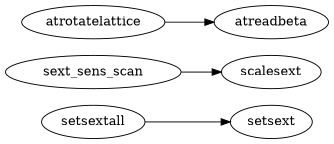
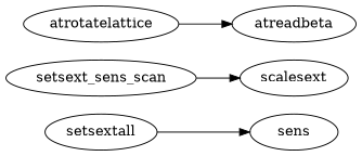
  digraph {
    rankdir=LR
    setsextall
-   setsext
-   sext_sens_scan
+   setsext [label=sens]
+   sext_sens_scan [label=setsext_sens_scan]
    scalesext
    atrotatelattice
    atreadbeta
    setsextall -> setsext
    sext_sens_scan -> scalesext
    atrotatelattice -> atreadbeta
  }
